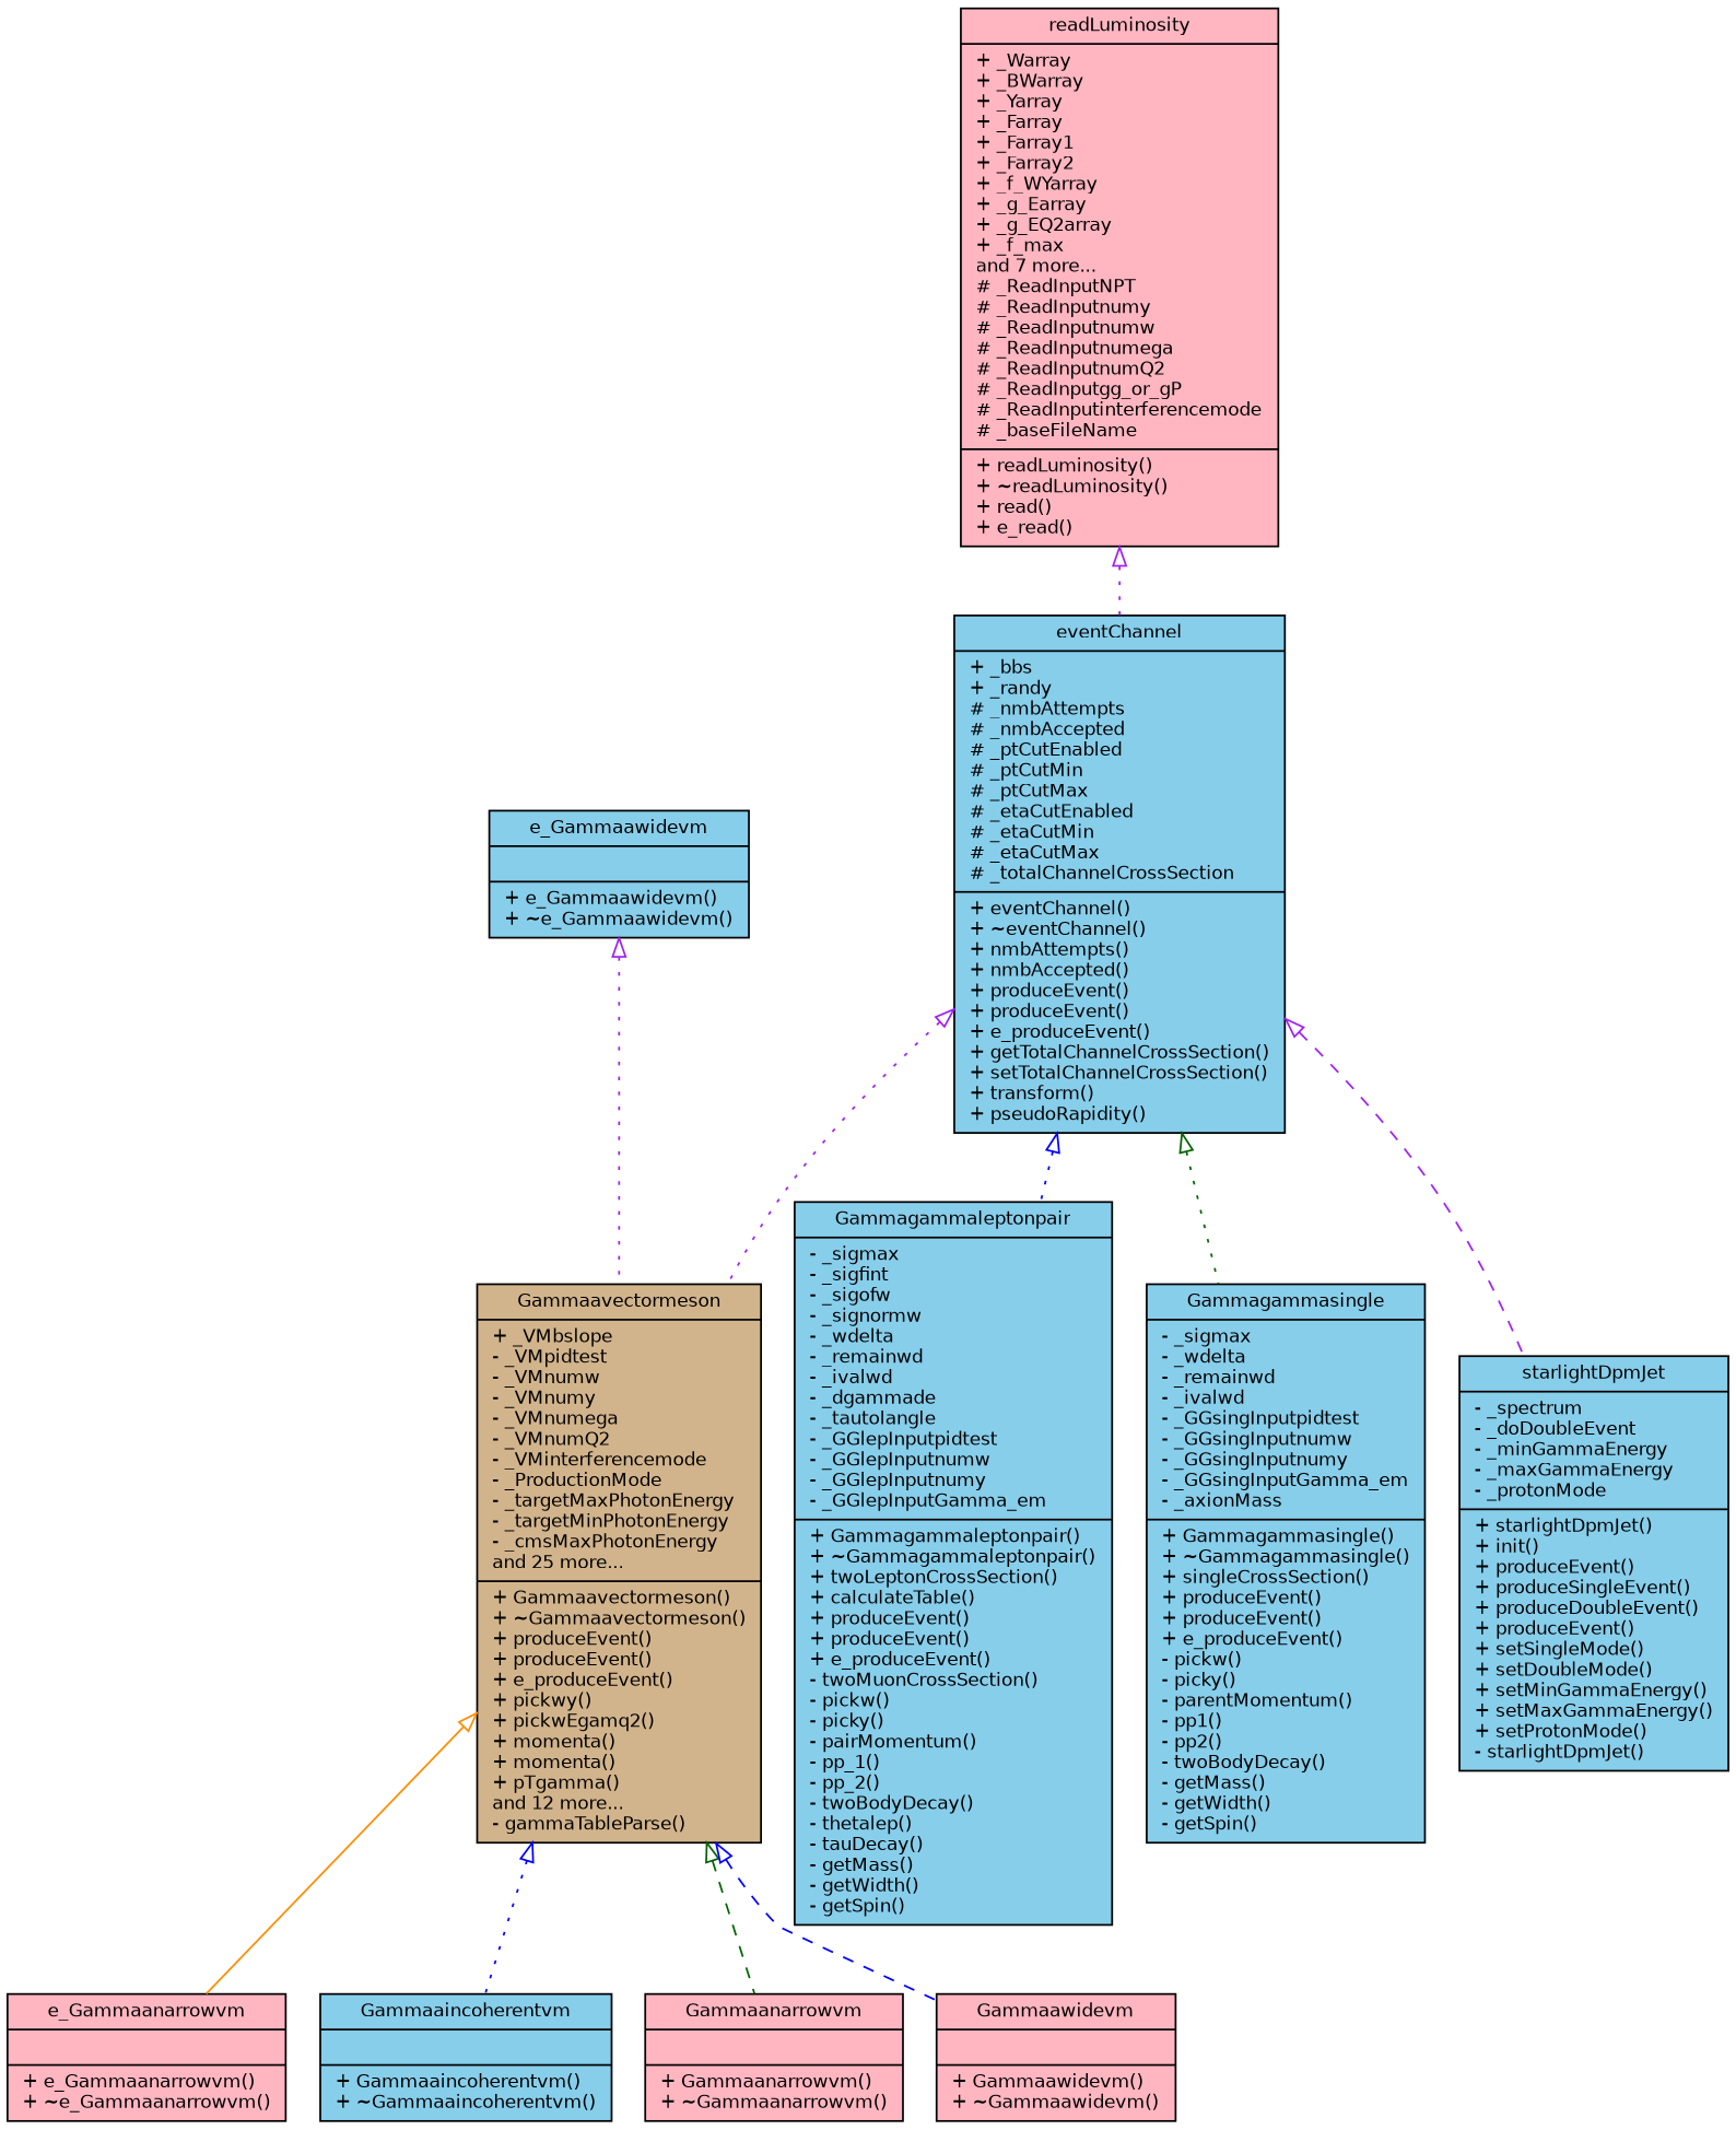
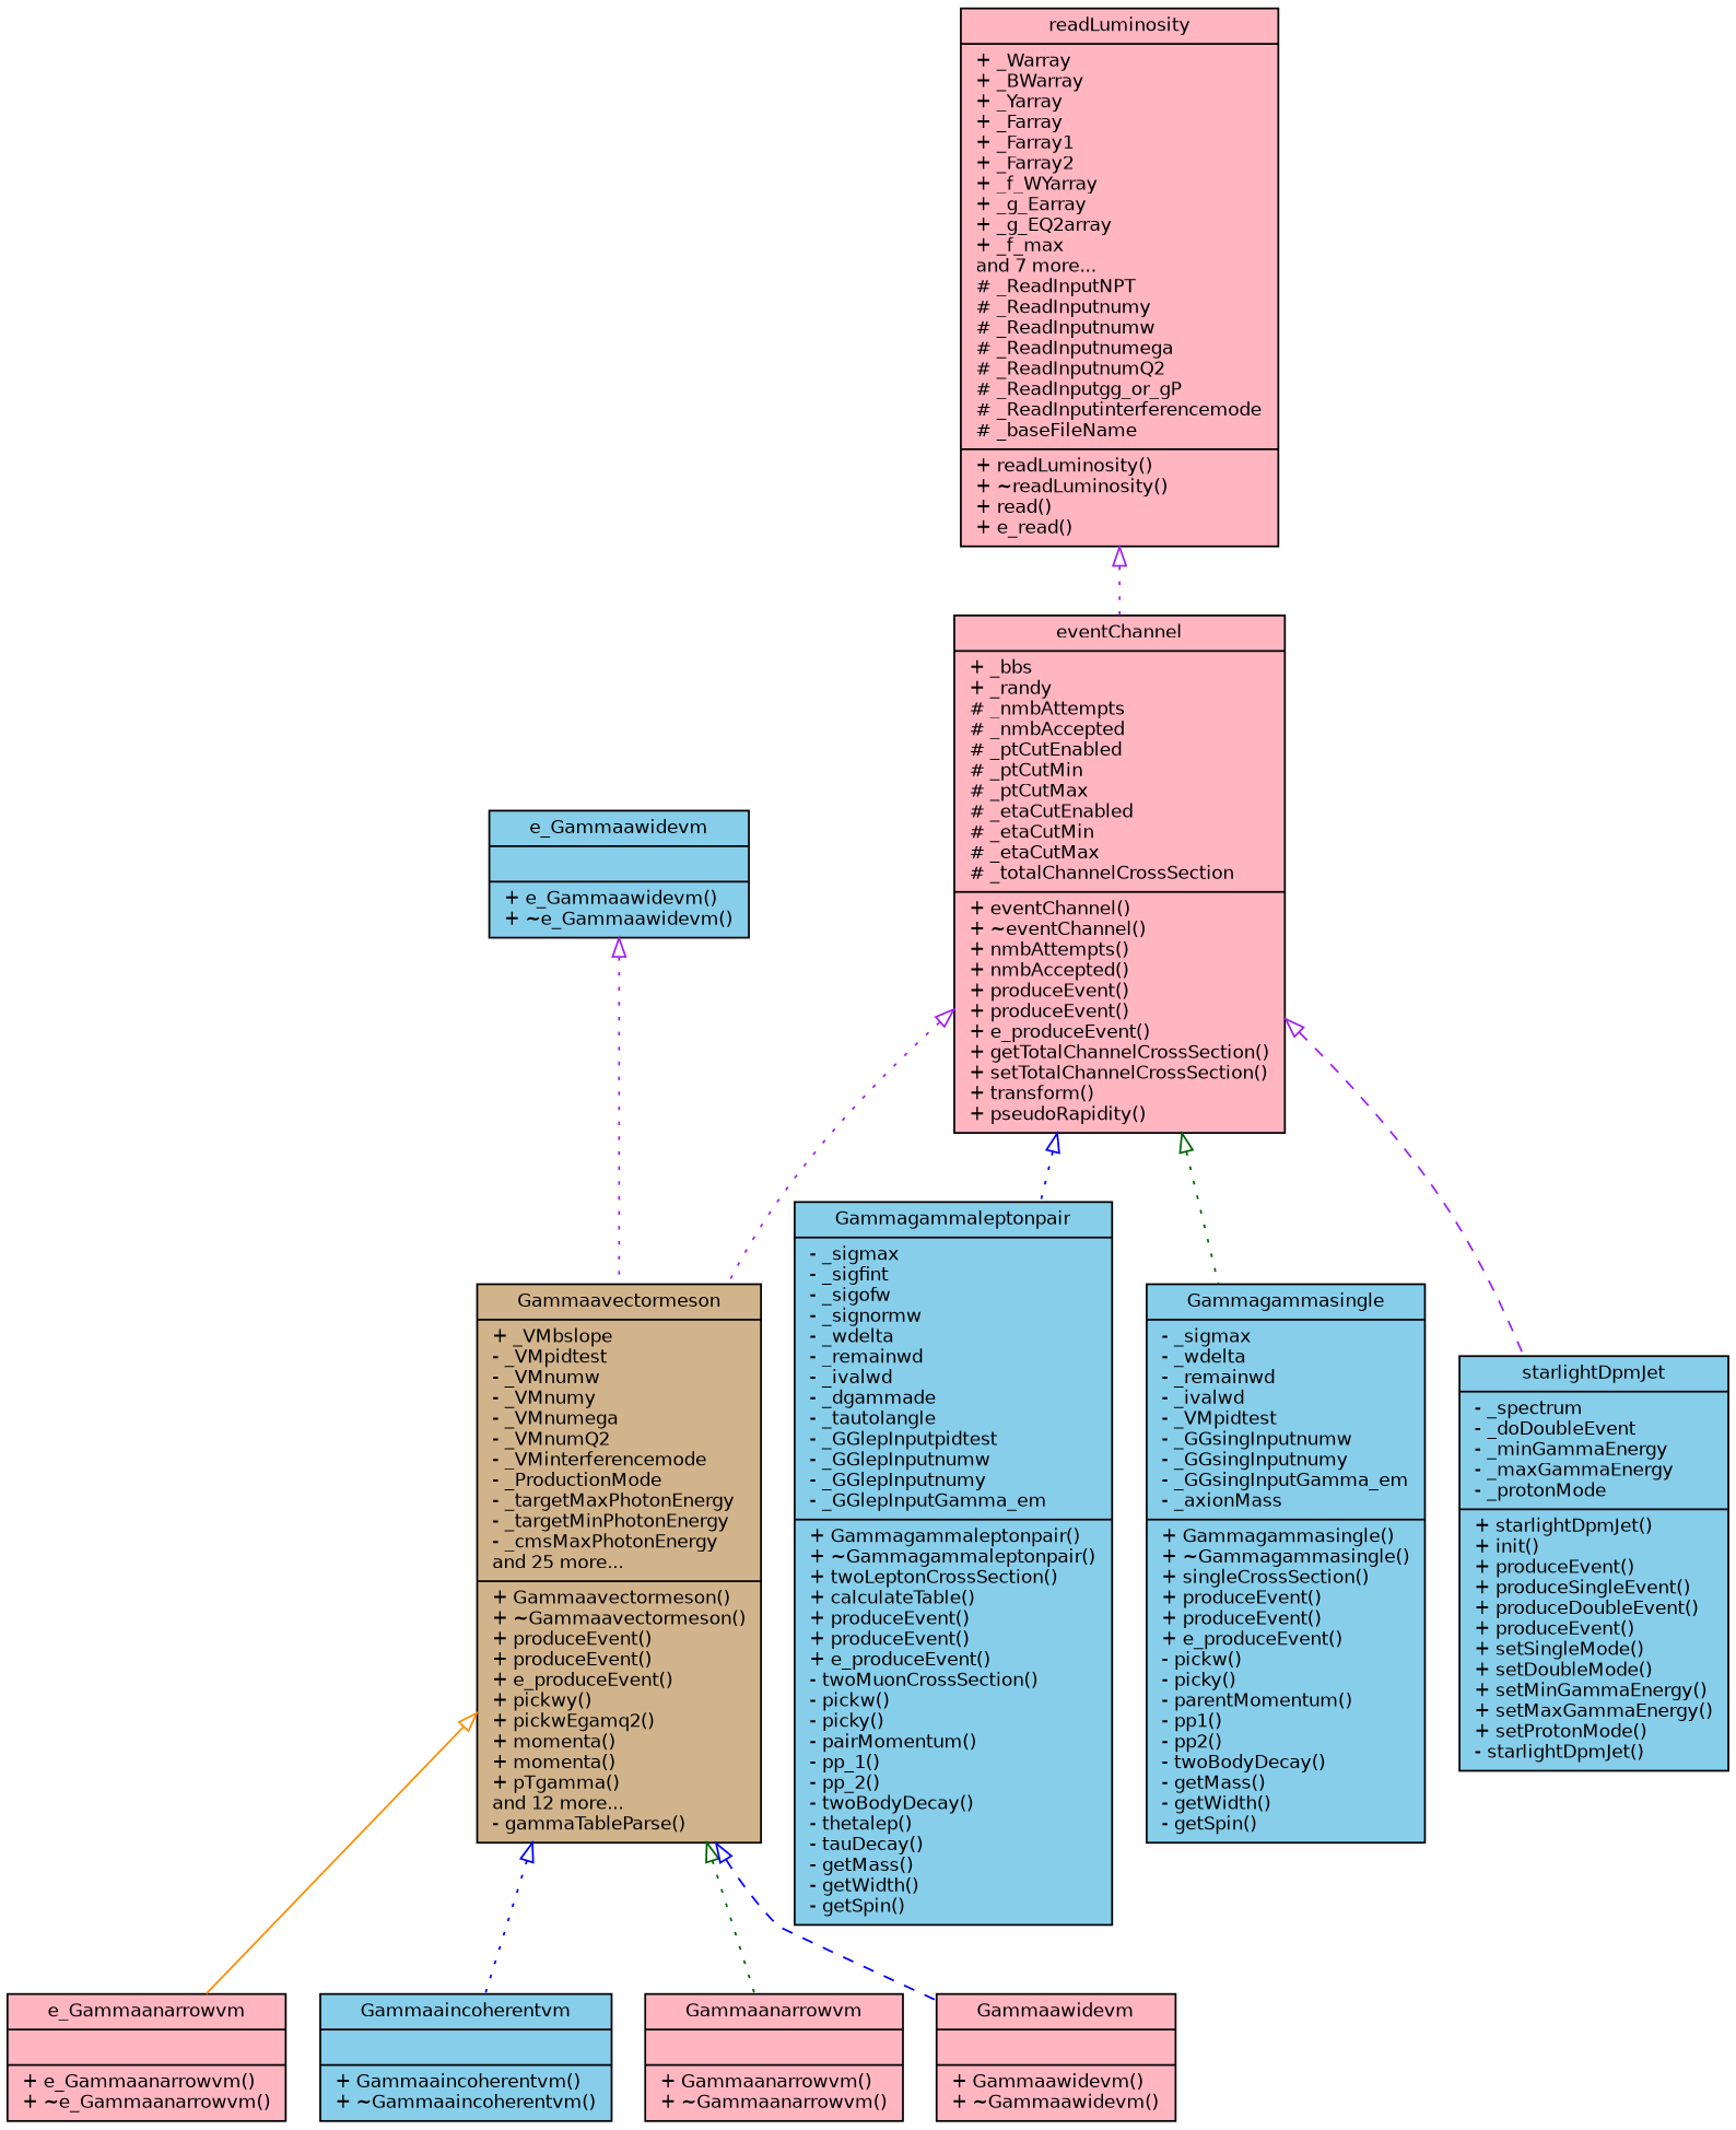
  digraph {
    node [color=black fillcolor=skyblue fontname=Helvetica fontsize=10 shape=record style=filled]
    edge [arrowtail=onormal color=purple dir=back fontname=Helvetica fontsize=10 labelfontname=Helvetica labelfontsize=10 style=dotted]
-   n1 [fontcolor=black height=0.2 label="{eventChannel\n|+ _bbs\l+ _randy\l# _nmbAttempts\l# _nmbAccepted\l# _ptCutEnabled\l# _ptCutMin\l# _ptCutMax\l# _etaCutEnabled\l# _etaCutMin\l# _etaCutMax\l# _totalChannelCrossSection\l|+ eventChannel()\l+ ~eventChannel()\l+ nmbAttempts()\l+ nmbAccepted()\l+ produceEvent()\l+ produceEvent()\l+ e_produceEvent()\l+ getTotalChannelCrossSection()\l+ setTotalChannelCrossSection()\l+ transform()\l+ pseudoRapidity()\l}" width=0.4]
+   n1 [fillcolor=lightpink fontcolor=black height=0.2 label="{eventChannel\n|+ _bbs\l+ _randy\l# _nmbAttempts\l# _nmbAccepted\l# _ptCutEnabled\l# _ptCutMin\l# _ptCutMax\l# _etaCutEnabled\l# _etaCutMin\l# _etaCutMax\l# _totalChannelCrossSection\l|+ eventChannel()\l+ ~eventChannel()\l+ nmbAttempts()\l+ nmbAccepted()\l+ produceEvent()\l+ produceEvent()\l+ e_produceEvent()\l+ getTotalChannelCrossSection()\l+ setTotalChannelCrossSection()\l+ transform()\l+ pseudoRapidity()\l}" width=0.4]
    n2 [fillcolor=tan height=0.2 label="{Gammaavectormeson\n|+ _VMbslope\l- _VMpidtest\l- _VMnumw\l- _VMnumy\l- _VMnumega\l- _VMnumQ2\l- _VMinterferencemode\l- _ProductionMode\l- _targetMaxPhotonEnergy\l- _targetMinPhotonEnergy\l- _cmsMaxPhotonEnergy\land 25 more...\l|+ Gammaavectormeson()\l+ ~Gammaavectormeson()\l+ produceEvent()\l+ produceEvent()\l+ e_produceEvent()\l+ pickwy()\l+ pickwEgamq2()\l+ momenta()\l+ momenta()\l+ pTgamma()\land 12 more...\l- gammaTableParse()\l}" width=0.4]
    n3 [height=0.2 label="{Gammagammaleptonpair\n|- _sigmax\l- _sigfint\l- _sigofw\l- _signormw\l- _wdelta\l- _remainwd\l- _ivalwd\l- _dgammade\l- _tautolangle\l- _GGlepInputpidtest\l- _GGlepInputnumw\l- _GGlepInputnumy\l- _GGlepInputGamma_em\l|+ Gammagammaleptonpair()\l+ ~Gammagammaleptonpair()\l+ twoLeptonCrossSection()\l+ calculateTable()\l+ produceEvent()\l+ produceEvent()\l+ e_produceEvent()\l- twoMuonCrossSection()\l- pickw()\l- picky()\l- pairMomentum()\l- pp_1()\l- pp_2()\l- twoBodyDecay()\l- thetalep()\l- tauDecay()\l- getMass()\l- getWidth()\l- getSpin()\l}" width=0.4]
-   n4 [height=0.2 label="{Gammagammasingle\n|- _sigmax\l- _wdelta\l- _remainwd\l- _ivalwd\l- _GGsingInputpidtest\l- _GGsingInputnumw\l- _GGsingInputnumy\l- _GGsingInputGamma_em\l- _axionMass\l|+ Gammagammasingle()\l+ ~Gammagammasingle()\l+ singleCrossSection()\l+ produceEvent()\l+ produceEvent()\l+ e_produceEvent()\l- pickw()\l- picky()\l- parentMomentum()\l- pp1()\l- pp2()\l- twoBodyDecay()\l- getMass()\l- getWidth()\l- getSpin()\l}" width=0.4]
+   n4 [height=0.2 label="{Gammagammasingle\n|- _sigmax\l- _wdelta\l- _remainwd\l- _ivalwd\l- _VMpidtest\l- _GGsingInputnumw\l- _GGsingInputnumy\l- _GGsingInputGamma_em\l- _axionMass\l|+ Gammagammasingle()\l+ ~Gammagammasingle()\l+ singleCrossSection()\l+ produceEvent()\l+ produceEvent()\l+ e_produceEvent()\l- pickw()\l- picky()\l- parentMomentum()\l- pp1()\l- pp2()\l- twoBodyDecay()\l- getMass()\l- getWidth()\l- getSpin()\l}" width=0.4]
    n5 [height=0.2 label="{starlightDpmJet\n|- _spectrum\l- _doDoubleEvent\l- _minGammaEnergy\l- _maxGammaEnergy\l- _protonMode\l|+ starlightDpmJet()\l+ init()\l+ produceEvent()\l+ produceSingleEvent()\l+ produceDoubleEvent()\l+ produceEvent()\l+ setSingleMode()\l+ setDoubleMode()\l+ setMinGammaEnergy()\l+ setMaxGammaEnergy()\l+ setProtonMode()\l- starlightDpmJet()\l}" width=0.4]
    n6 [fillcolor=lightpink height=0.2 label="{e_Gammaanarrowvm\n||+ e_Gammaanarrowvm()\l+ ~e_Gammaanarrowvm()\l}" width=0.4]
    n7 [height=0.2 label="{Gammaaincoherentvm\n||+ Gammaaincoherentvm()\l+ ~Gammaaincoherentvm()\l}" width=0.4]
    n8 [fillcolor=lightpink height=0.2 label="{Gammaanarrowvm\n||+ Gammaanarrowvm()\l+ ~Gammaanarrowvm()\l}" width=0.4]
    n9 [fillcolor=lightpink height=0.2 label="{Gammaawidevm\n||+ Gammaawidevm()\l+ ~Gammaawidevm()\l}" width=0.4]
    n10 [fillcolor=lightpink height=0.2 label="{readLuminosity\n|+ _Warray\l+ _BWarray\l+ _Yarray\l+ _Farray\l+ _Farray1\l+ _Farray2\l+ _f_WYarray\l+ _g_Earray\l+ _g_EQ2array\l+ _f_max\land 7 more...\l# _ReadInputNPT\l# _ReadInputnumy\l# _ReadInputnumw\l# _ReadInputnumega\l# _ReadInputnumQ2\l# _ReadInputgg_or_gP\l# _ReadInputinterferencemode\l# _baseFileName\l|+ readLuminosity()\l+ ~readLuminosity()\l+ read()\l+ e_read()\l}" width=0.4]
    n11 [height=0.2 label="{e_Gammaawidevm\n||+ e_Gammaawidevm()\l+ ~e_Gammaawidevm()\l}" width=0.4]
    n1 -> n2
    n1 -> n3 [color=blue]
    n1 -> n4 [color=darkgreen]
    n1 -> n5 [style=dashed]
    n2 -> n6 [color=darkorange style=solid]
    n2 -> n7 [color=blue]
-   n2 -> n8 [color=darkgreen style=dashed]
+   n2 -> n8 [color=darkgreen]
    n2 -> n9 [color=blue style=dashed]
    n10 -> n1
    n11 -> n2
  }
